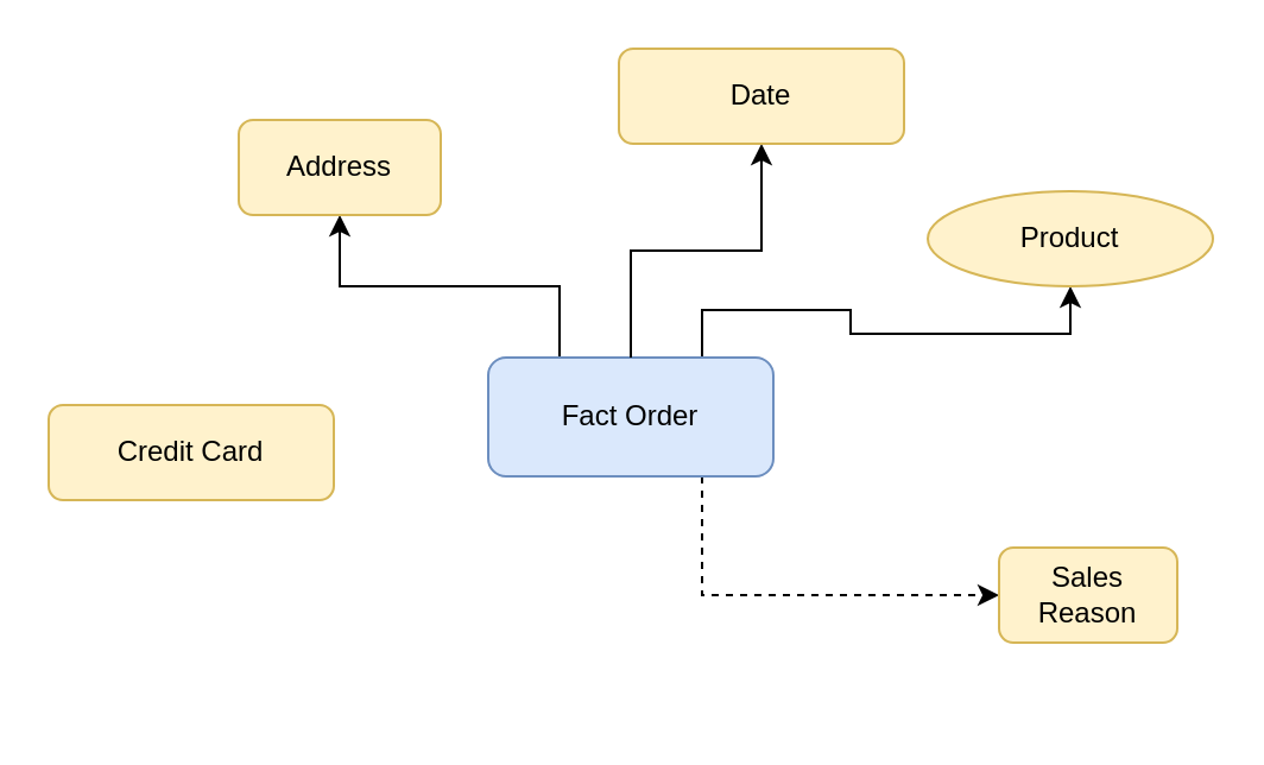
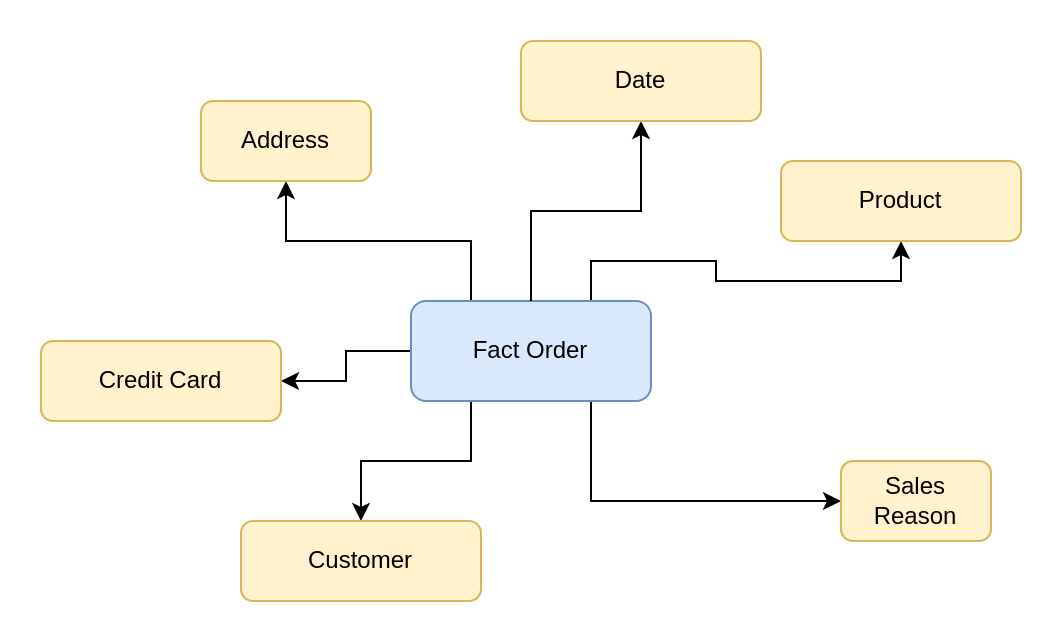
  <mxCell id="0" />
  <mxCell id="1" parent="0" />
  <mxCell id="2" style="edgeStyle=orthogonalEdgeStyle;rounded=0;orthogonalLoop=1;jettySize=auto;html=1;entryX=0.5;entryY=1;entryDx=0;entryDy=0;exitX=0.75;exitY=0;exitDx=0;exitDy=0;" parent="1" source="7" target="10" edge="1"><mxGeometry relative="1" as="geometry" /></mxCell>
- <mxCell id="3" style="edgeStyle=orthogonalEdgeStyle;rounded=0;orthogonalLoop=1;jettySize=auto;html=1;entryX=0;entryY=0.5;entryDx=0;entryDy=0;exitX=0.75;exitY=1;exitDx=0;exitDy=0;dashed=1;" parent="1" source="7" target="9" edge="1"><mxGeometry relative="1" as="geometry" /></mxCell>
+ <mxCell id="3" style="edgeStyle=orthogonalEdgeStyle;rounded=0;orthogonalLoop=1;jettySize=auto;html=1;entryX=0;entryY=0.5;entryDx=0;entryDy=0;exitX=0.75;exitY=1;exitDx=0;exitDy=0;" parent="1" source="7" target="9" edge="1"><mxGeometry relative="1" as="geometry" /></mxCell>
+ <mxCell id="4" style="edgeStyle=orthogonalEdgeStyle;rounded=0;orthogonalLoop=1;jettySize=auto;html=1;entryX=1;entryY=0.5;entryDx=0;entryDy=0;" parent="1" source="7" target="11" edge="1"><mxGeometry relative="1" as="geometry" /></mxCell>
+ <mxCell id="5" style="edgeStyle=orthogonalEdgeStyle;rounded=0;orthogonalLoop=1;jettySize=auto;html=1;exitX=0.25;exitY=1;exitDx=0;exitDy=0;" parent="1" source="7" target="8" edge="1"><mxGeometry relative="1" as="geometry" /></mxCell>
  <mxCell id="6" style="edgeStyle=orthogonalEdgeStyle;rounded=0;orthogonalLoop=1;jettySize=auto;html=1;exitX=0.25;exitY=0;exitDx=0;exitDy=0;entryX=0.5;entryY=1;entryDx=0;entryDy=0;" parent="1" source="7" target="12" edge="1"><mxGeometry relative="1" as="geometry" /></mxCell>
  <mxCell id="7" value="Fact Order" style="rounded=1;whiteSpace=wrap;html=1;fillColor=#dae8fc;strokeColor=#6c8ebf;" parent="1" vertex="1"><mxGeometry x="205" y="150" width="120" height="50" as="geometry" /></mxCell>
+ <mxCell id="8" value="Customer" style="rounded=1;whiteSpace=wrap;html=1;fillColor=#fff2cc;strokeColor=#d6b656;" parent="1" vertex="1"><mxGeometry x="120" y="260" width="120" height="40" as="geometry" /></mxCell>
  <mxCell id="9" value="Sales Reason" style="rounded=1;whiteSpace=wrap;html=1;fillColor=#fff2cc;strokeColor=#d6b656;" parent="1" vertex="1"><mxGeometry x="420" y="230" width="75" height="40" as="geometry" /></mxCell>
- <mxCell id="10" value="Product" style="ellipse;whiteSpace=wrap;html=1;fillColor=#fff2cc;strokeColor=#d6b656;" parent="1" vertex="1"><mxGeometry x="390" y="80" width="120" height="40" as="geometry" /></mxCell>
+ <mxCell id="10" value="Product" style="rounded=1;whiteSpace=wrap;html=1;fillColor=#fff2cc;strokeColor=#d6b656;" parent="1" vertex="1"><mxGeometry x="390" y="80" width="120" height="40" as="geometry" /></mxCell>
  <mxCell id="11" value="Credit Card" style="rounded=1;whiteSpace=wrap;html=1;fillColor=#fff2cc;strokeColor=#d6b656;" parent="1" vertex="1"><mxGeometry x="20" y="170" width="120" height="40" as="geometry" /></mxCell>
  <mxCell id="12" value="Address" style="rounded=1;whiteSpace=wrap;html=1;fillColor=#fff2cc;strokeColor=#d6b656;" parent="1" vertex="1"><mxGeometry x="100" y="50" width="85" height="40" as="geometry" /></mxCell>
  <mxCell id="13" style="edgeStyle=orthogonalEdgeStyle;rounded=0;orthogonalLoop=1;jettySize=auto;html=1;entryX=0.5;entryY=1;entryDx=0;entryDy=0;exitX=0.5;exitY=0;exitDx=0;exitDy=0;" edge="1" parent="1" target="14" source="7"><mxGeometry relative="1" as="geometry"><mxPoint x="190" y="110" as="sourcePoint" /></mxGeometry></mxCell>
  <mxCell id="14" value="Date" style="rounded=1;whiteSpace=wrap;html=1;fillColor=#fff2cc;strokeColor=#d6b656;" vertex="1" parent="1"><mxGeometry x="260" y="20" width="120" height="40" as="geometry" /></mxCell>
